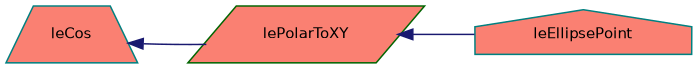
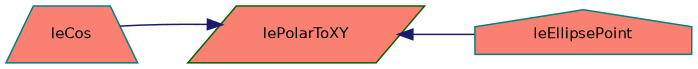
  digraph {
    rankdir=LR
    node [color=teal fillcolor=salmon fontname=Helvetica fontsize=10 style=filled]
    edge [color=midnightblue dir=back fontname=Helvetica fontsize=10 labelfontname=Helvetica labelfontsize=10 style=solid]
    n1 [fontcolor=black height=0.2 label=leCos shape=trapezium width=0.4]
    n2 [color=darkgreen height=0.2 label=lePolarToXY shape=parallelogram width=0.4]
    n3 [height=0.2 label=leEllipsePoint shape=house width=0.4]
-   n1 -> n2
+   n2 -> n1
    n2 -> n3
  }
